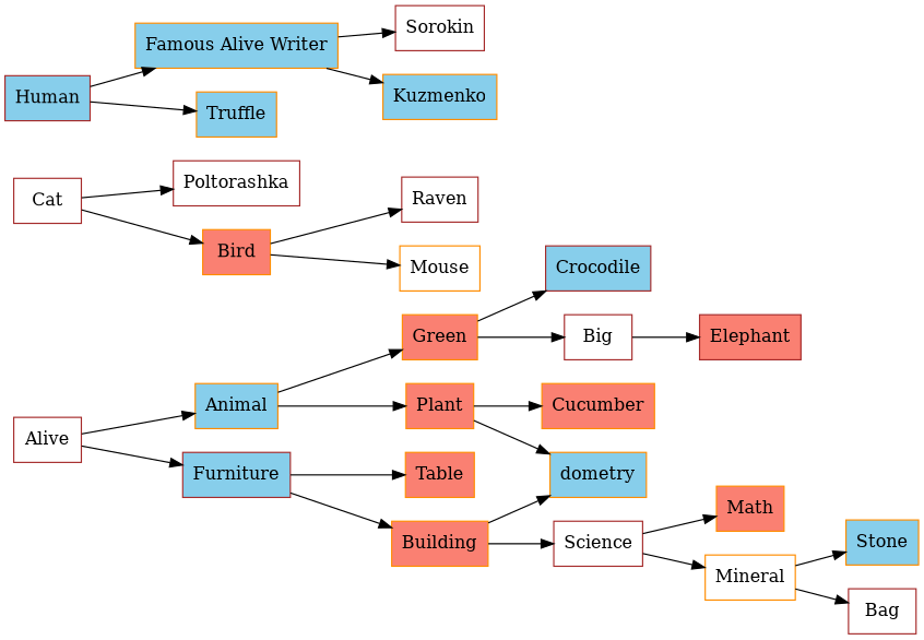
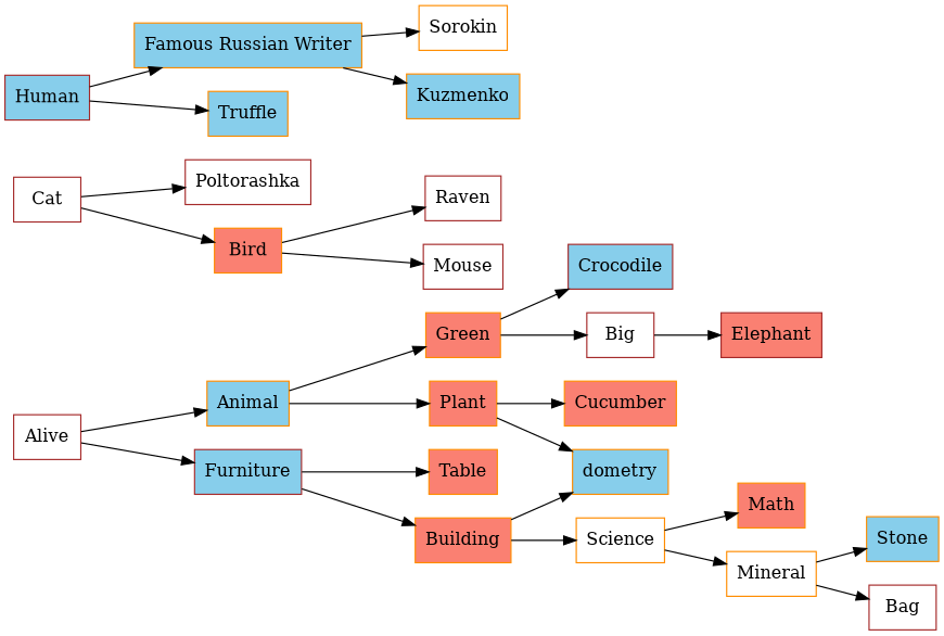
  digraph {
    rankdir=LR
    node [color=darkorange fillcolor=white shape=record style=filled]
    n1 [color=brown label=Alive]
    n2 [fillcolor=skyblue label=Animal]
    n3 [color=brown fillcolor=skyblue label=Furniture]
    n4 [fillcolor=salmon label=Green]
    n5 [fillcolor=salmon label=Plant]
    n6 [fillcolor=salmon label=Table]
    n7 [fillcolor=salmon label=Building]
    n8 [color=brown fillcolor=skyblue label=Crocodile]
    n9 [color=brown label=Big]
    n10 [fillcolor=salmon label=Cucumber]
    n11 [fillcolor=skyblue label=dometry]
    n12 [color=brown fillcolor=salmon label=Elephant]
    n13 [color=brown label=Cat]
    n14 [color=brown label=Poltorashka]
    n15 [fillcolor=salmon label=Bird]
    n16 [color=brown label=Raven]
-   n17 [label=Mouse]
+   n17 [color=brown label=Mouse]
    n18 [color=brown fillcolor=skyblue label=Human]
-   n19 [fillcolor=skyblue label="Famous Alive Writer"]
+   n19 [fillcolor=skyblue label="Famous Russian Writer"]
    n20 [fillcolor=skyblue label=Truffle]
-   n21 [color=brown label=Sorokin]
+   n21 [label=Sorokin]
    n22 [fillcolor=skyblue label=Kuzmenko]
-   n23 [color=brown label=Science]
+   n23 [label=Science]
    n24 [fillcolor=salmon label=Math]
    n25 [label=Mineral]
    n26 [fillcolor=skyblue label=Stone]
    n27 [color=brown label=Bag]
    n1 -> n2
    n1 -> n3
    n2 -> n4
    n2 -> n5
    n3 -> n6
    n3 -> n7
    n4 -> n8
    n4 -> n9
    n5 -> n10
    n5 -> n11
    n7 -> n11
    n7 -> n23
    n9 -> n12
    n13 -> n14
    n13 -> n15
    n15 -> n16
    n15 -> n17
    n18 -> n19
    n18 -> n20
    n19 -> n21
    n19 -> n22
    n23 -> n24
    n23 -> n25
    n25 -> n26
    n25 -> n27
  }
